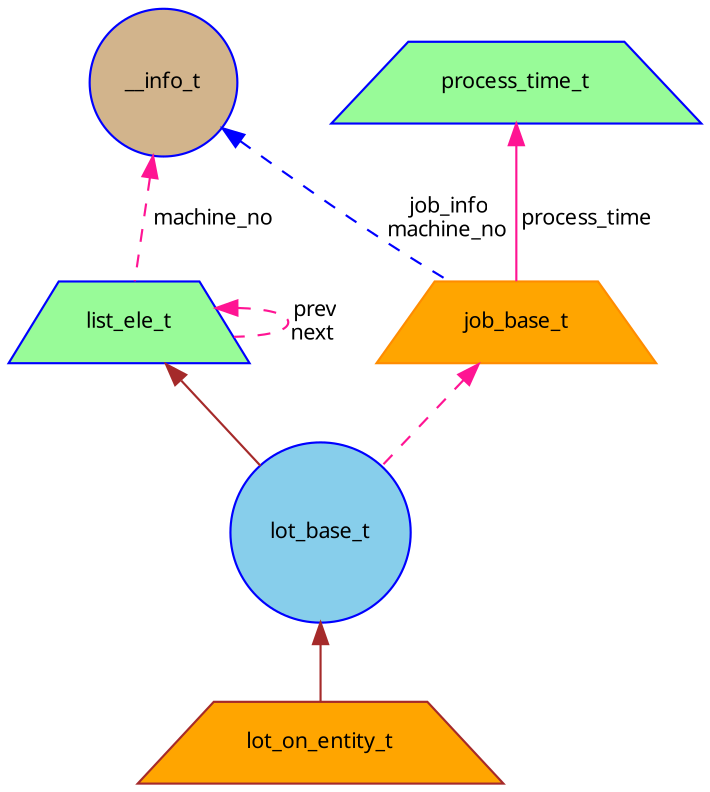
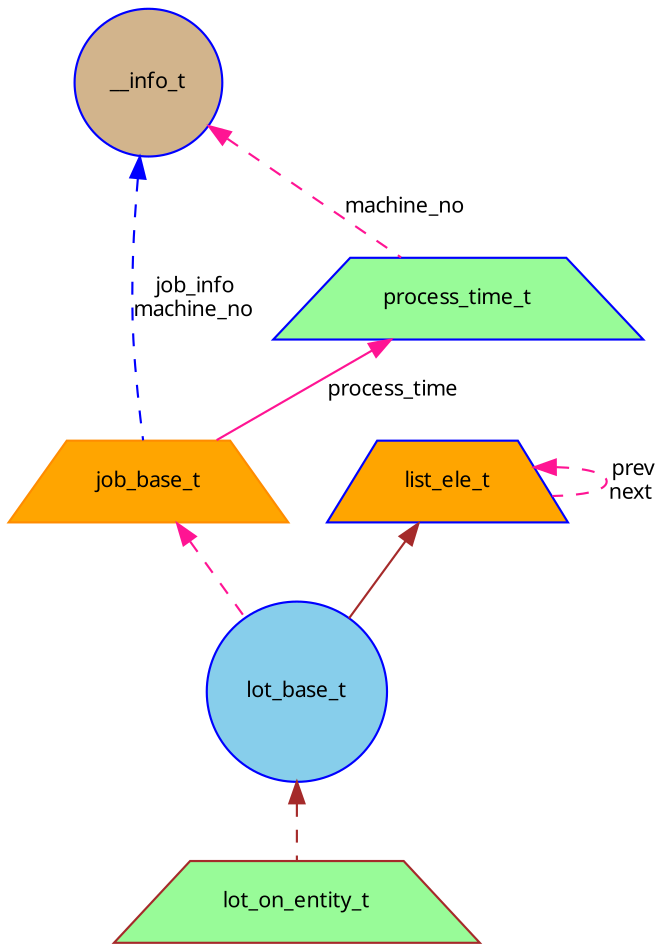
  digraph {
    fontname="Noto Sans"
    node [color=blue fillcolor=orange fontname="Noto Sans" fontsize=10 shape=trapezium style=filled]
    edge [color=deeppink dir=back fontname="Noto Sans" fontsize=10 labelfontname=Helvetica labelfontsize=10 style=dashed]
-   n1 [color=brown fontcolor=black height=0.2 label=lot_on_entity_t width=0.4]
+   n1 [color=brown fillcolor=palegreen fontcolor=black height=0.2 label=lot_on_entity_t width=0.4]
    n2 [fillcolor=skyblue height=0.2 label=lot_base_t shape=circle width=0.4]
    n3 [color=darkorange height=0.2 label=job_base_t width=0.4]
    n4 [fillcolor=tan height=0.2 label=__info_t shape=circle width=0.4]
    n5 [fillcolor=palegreen height=0.2 label=process_time_t width=0.4]
-   n6 [fillcolor=palegreen height=0.2 label=list_ele_t width=0.4]
-   n2 -> n1 [color=brown style=solid]
+   n6 [height=0.2 label=list_ele_t width=0.4]
+   n2 -> n1 [color=brown]
    n3 -> n2
    n4 -> n3 [color=blue label=" job_info\nmachine_no"]
-   n4 -> n6 [label=" machine_no"]
+   n4 -> n5 [label=" machine_no"]
    n5 -> n3 [label=" process_time" style=solid]
    n6 -> n2 [color=brown style=solid]
    n6 -> n6 [label=" prev\nnext"]
  }
